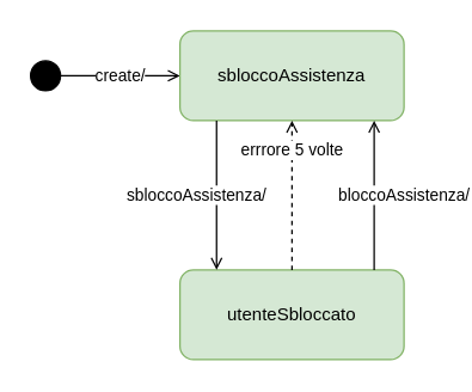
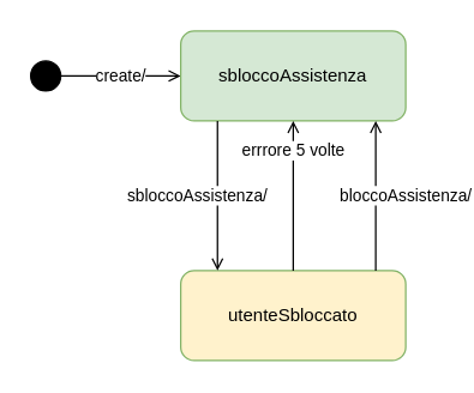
  <mxCell id="0" />
  <mxCell id="1" parent="0" />
  <mxCell id="2" value="" style="ellipse;whiteSpace=wrap;html=1;aspect=fixed;fillColor=#000000;" parent="1" vertex="1"><mxGeometry x="20" y="40" width="20" height="20" as="geometry" /></mxCell>
  <mxCell id="3" value="create/" style="endArrow=open;html=1;rounded=0;exitX=1;exitY=0.5;exitDx=0;exitDy=0;entryX=0;entryY=0.5;entryDx=0;entryDy=0;endFill=0;" parent="1" target="4" edge="1"><mxGeometry width="50" height="50" relative="1" as="geometry"><mxPoint x="40" y="50" as="sourcePoint" /><mxPoint x="190" y="55" as="targetPoint" /></mxGeometry></mxCell>
  <mxCell id="4" value="sbloccoAssistenza" style="rounded=1;whiteSpace=wrap;html=1;fillColor=#d5e8d4;strokeColor=#82b366;" parent="1" vertex="1"><mxGeometry x="120" y="20" width="150" height="60" as="geometry" /></mxCell>
- <mxCell id="5" value="utenteSbloccato" style="rounded=1;whiteSpace=wrap;html=1;fillColor=#d5e8d4;strokeColor=#82b366;" parent="1" vertex="1"><mxGeometry x="120" y="180" width="150" height="60" as="geometry" /></mxCell>
+ <mxCell id="5" value="utenteSbloccato" style="rounded=1;whiteSpace=wrap;html=1;fillColor=#fff2cc;strokeColor=#82b366;" parent="1" vertex="1"><mxGeometry x="120" y="180" width="150" height="60" as="geometry" /></mxCell>
  <mxCell id="6" value="sbloccoAssistenza/" style="endArrow=open;html=1;rounded=0;exitX=0.25;exitY=1;exitDx=0;exitDy=0;entryX=0.25;entryY=0;entryDx=0;entryDy=0;endFill=0;" parent="1" edge="1"><mxGeometry y="-14" width="50" height="50" relative="1" as="geometry"><mxPoint x="144.5" y="80" as="sourcePoint" /><mxPoint x="144.5" y="180" as="targetPoint" /><mxPoint as="offset" /></mxGeometry></mxCell>
  <mxCell id="7" value="bloccoAssistenza/" style="endArrow=open;html=1;rounded=0;exitX=0.75;exitY=0;exitDx=0;exitDy=0;entryX=0.75;entryY=1;entryDx=0;entryDy=0;endFill=0;" parent="1" edge="1"><mxGeometry y="-20" width="50" height="50" relative="1" as="geometry"><mxPoint x="250" y="180" as="sourcePoint" /><mxPoint x="250" y="80" as="targetPoint" /><mxPoint as="offset" /></mxGeometry></mxCell>
- <mxCell id="8" value="errrore 5 volte" style="endArrow=open;html=1;rounded=0;endFill=0;entryX=0.5;entryY=1;entryDx=0;entryDy=0;exitX=0.5;exitY=0;exitDx=0;exitDy=0;dashed=1;" parent="1" source="5" target="4" edge="1"><mxGeometry x="0.6" width="50" height="50" relative="1" as="geometry"><mxPoint x="380" y="160" as="sourcePoint" /><mxPoint x="530" y="210" as="targetPoint" /><Array as="points"><mxPoint x="195" y="150" /></Array><mxPoint as="offset" /></mxGeometry></mxCell>
+ <mxCell id="8" value="errrore 5 volte" style="endArrow=open;html=1;rounded=0;endFill=0;entryX=0.5;entryY=1;entryDx=0;entryDy=0;exitX=0.5;exitY=0;exitDx=0;exitDy=0;" parent="1" source="5" target="4" edge="1"><mxGeometry x="0.6" width="50" height="50" relative="1" as="geometry"><mxPoint x="380" y="160" as="sourcePoint" /><mxPoint x="530" y="210" as="targetPoint" /><Array as="points"><mxPoint x="195" y="150" /></Array><mxPoint as="offset" /></mxGeometry></mxCell>
